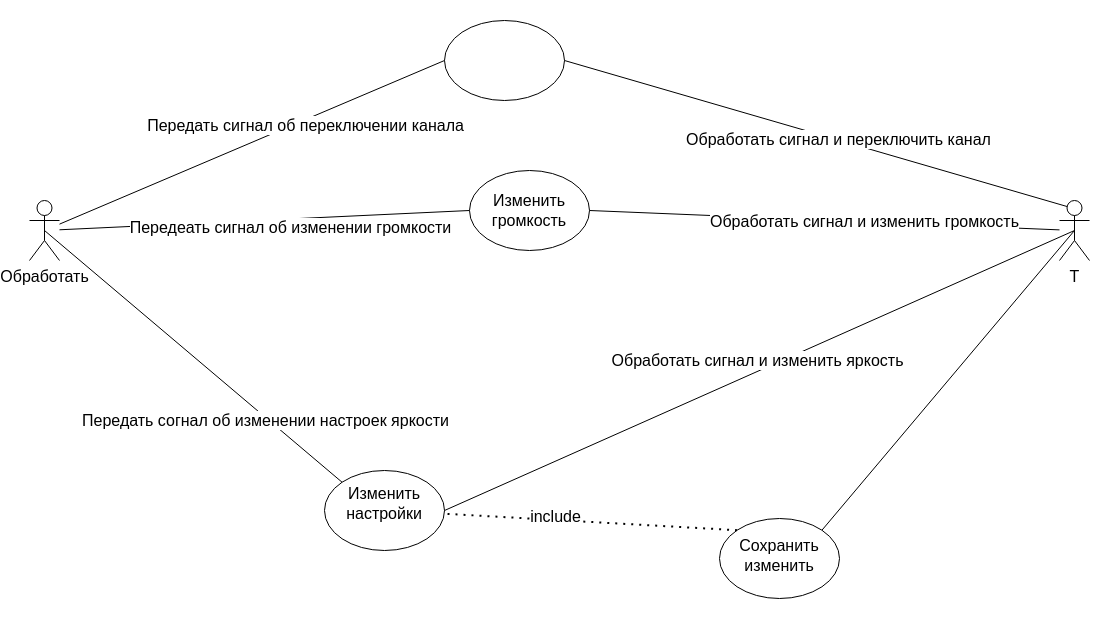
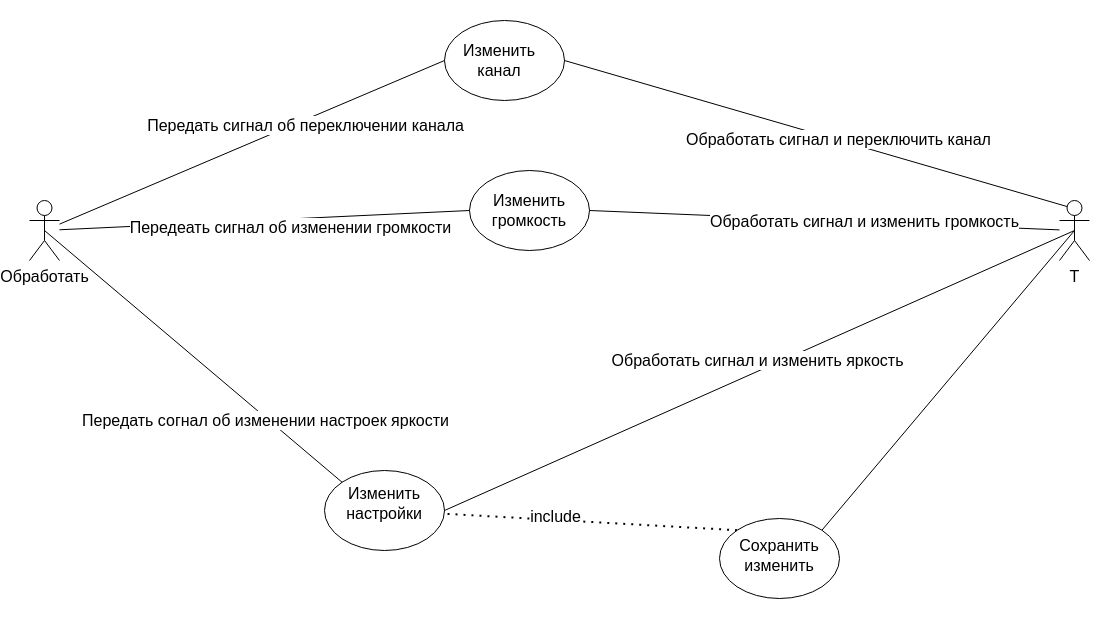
  <mxCell id="0" />
  <mxCell id="1" parent="0" />
  <mxCell id="2" value="Обработать" style="shape=umlActor;verticalLabelPosition=bottom;verticalAlign=top;html=1;outlineConnect=0;fontSize=16;" parent="1" vertex="1"><mxGeometry x="20" y="200" width="30" height="60" as="geometry" /></mxCell>
  <mxCell id="3" value="Т" style="shape=umlActor;verticalLabelPosition=bottom;verticalAlign=top;html=1;outlineConnect=0;fontSize=16;" parent="1" vertex="1"><mxGeometry x="1050" y="200" width="30" height="60" as="geometry" /></mxCell>
  <mxCell id="4" value="" style="ellipse;whiteSpace=wrap;html=1;fontSize=16;" parent="1" vertex="1"><mxGeometry x="435" y="20" width="120" height="80" as="geometry" /></mxCell>
  <mxCell id="5" value="" style="ellipse;whiteSpace=wrap;html=1;fontSize=16;" parent="1" vertex="1"><mxGeometry x="460" y="170" width="120" height="80" as="geometry" /></mxCell>
  <mxCell id="6" value="" style="ellipse;whiteSpace=wrap;html=1;fontSize=16;" parent="1" vertex="1"><mxGeometry x="315" y="470" width="120" height="80" as="geometry" /></mxCell>
+ <mxCell id="7" value="Изменить канал" style="text;html=1;strokeColor=none;fillColor=none;align=center;verticalAlign=middle;whiteSpace=wrap;rounded=0;fontSize=16;" parent="1" vertex="1"><mxGeometry x="460" y="45" width="60" height="30" as="geometry" /></mxCell>
  <mxCell id="8" value="Изменить громкость" style="text;html=1;strokeColor=none;fillColor=none;align=center;verticalAlign=middle;whiteSpace=wrap;rounded=0;fontSize=16;" parent="1" vertex="1"><mxGeometry x="490" y="195" width="60" height="30" as="geometry" /></mxCell>
  <mxCell id="9" value="Изменить настройки" style="text;html=1;strokeColor=none;fillColor=none;align=center;verticalAlign=middle;whiteSpace=wrap;rounded=0;fontSize=16;" parent="1" vertex="1"><mxGeometry x="345" y="488" width="60" height="30" as="geometry" /></mxCell>
  <mxCell id="10" value="" style="endArrow=none;html=1;rounded=0;entryX=0;entryY=0.5;entryDx=0;entryDy=0;fontSize=16;" parent="1" source="2" target="4" edge="1"><mxGeometry width="50" height="50" relative="1" as="geometry"><mxPoint x="240" y="250" as="sourcePoint" /><mxPoint x="290" y="200" as="targetPoint" /></mxGeometry></mxCell>
  <mxCell id="11" value="Передать сигнал об переключении канала" style="edgeLabel;html=1;align=center;verticalAlign=middle;resizable=0;points=[];fontSize=16;" parent="10" vertex="1" connectable="0"><mxGeometry x="0.266" y="-5" relative="1" as="geometry"><mxPoint as="offset" /></mxGeometry></mxCell>
  <mxCell id="12" value="" style="endArrow=none;html=1;rounded=0;entryX=1;entryY=0.5;entryDx=0;entryDy=0;fontSize=16;" parent="1" source="3" target="5" edge="1"><mxGeometry width="50" height="50" relative="1" as="geometry"><mxPoint x="660" y="380" as="sourcePoint" /><mxPoint x="710" y="330" as="targetPoint" /></mxGeometry></mxCell>
  <mxCell id="13" value="Обработать сигнал и изменить громкость" style="edgeLabel;html=1;align=center;verticalAlign=middle;resizable=0;points=[];fontSize=16;" parent="12" vertex="1" connectable="0"><mxGeometry x="-0.167" y="-1" relative="1" as="geometry"><mxPoint as="offset" /></mxGeometry></mxCell>
  <mxCell id="14" value="" style="endArrow=none;html=1;rounded=0;entryX=1;entryY=0.5;entryDx=0;entryDy=0;exitX=0.25;exitY=0.1;exitDx=0;exitDy=0;exitPerimeter=0;fontSize=16;" parent="1" source="3" target="4" edge="1"><mxGeometry width="50" height="50" relative="1" as="geometry"><mxPoint x="830" y="210" as="sourcePoint" /><mxPoint x="710" y="330" as="targetPoint" /></mxGeometry></mxCell>
  <mxCell id="15" value="Обработать сигнал и переключить канал" style="edgeLabel;html=1;align=center;verticalAlign=middle;resizable=0;points=[];fontSize=16;" parent="14" vertex="1" connectable="0"><mxGeometry x="-0.087" y="-1" relative="1" as="geometry"><mxPoint as="offset" /></mxGeometry></mxCell>
  <mxCell id="16" value="" style="endArrow=none;html=1;rounded=0;entryX=1;entryY=0.5;entryDx=0;entryDy=0;exitX=0.5;exitY=0.5;exitDx=0;exitDy=0;exitPerimeter=0;fontSize=16;" parent="1" source="3" target="6" edge="1"><mxGeometry width="50" height="50" relative="1" as="geometry"><mxPoint x="660" y="380" as="sourcePoint" /><mxPoint x="710" y="330" as="targetPoint" /></mxGeometry></mxCell>
  <mxCell id="17" value="Обработать сигнал и изменить яркость" style="edgeLabel;html=1;align=center;verticalAlign=middle;resizable=0;points=[];fontSize=16;" parent="16" vertex="1" connectable="0"><mxGeometry x="0.313" y="4" relative="1" as="geometry"><mxPoint x="95" y="-58" as="offset" /></mxGeometry></mxCell>
  <mxCell id="18" value="" style="endArrow=none;html=1;rounded=0;exitX=0;exitY=0.5;exitDx=0;exitDy=0;fontSize=16;" parent="1" source="5" target="2" edge="1"><mxGeometry width="50" height="50" relative="1" as="geometry"><mxPoint x="120" y="470" as="sourcePoint" /><mxPoint x="170" y="420" as="targetPoint" /></mxGeometry></mxCell>
  <mxCell id="19" value="Передеать сигнал об изменении громкости" style="edgeLabel;html=1;align=center;verticalAlign=middle;resizable=0;points=[];fontSize=16;" parent="18" vertex="1" connectable="0"><mxGeometry x="0.104" relative="1" as="geometry"><mxPoint x="47" y="6" as="offset" /></mxGeometry></mxCell>
  <mxCell id="20" value="" style="endArrow=none;html=1;rounded=0;entryX=0.5;entryY=0.5;entryDx=0;entryDy=0;entryPerimeter=0;exitX=0;exitY=0;exitDx=0;exitDy=0;fontSize=16;" parent="1" source="6" target="2" edge="1"><mxGeometry width="50" height="50" relative="1" as="geometry"><mxPoint x="220" y="450" as="sourcePoint" /><mxPoint x="270" y="400" as="targetPoint" /></mxGeometry></mxCell>
  <mxCell id="21" value="Передать согнал об изменении настроек яркости" style="edgeLabel;html=1;align=center;verticalAlign=middle;resizable=0;points=[];fontSize=16;" parent="20" vertex="1" connectable="0"><mxGeometry x="-0.492" y="2" relative="1" as="geometry"><mxPoint as="offset" /></mxGeometry></mxCell>
  <mxCell id="22" value="" style="endArrow=none;html=1;rounded=0;exitX=1;exitY=0;exitDx=0;exitDy=0;entryX=0.5;entryY=0.5;entryDx=0;entryDy=0;entryPerimeter=0;fontSize=16;" parent="1" source="23" target="3" edge="1"><mxGeometry width="50" height="50" relative="1" as="geometry"><mxPoint x="790" y="490" as="sourcePoint" /><mxPoint x="870" y="290" as="targetPoint" /></mxGeometry></mxCell>
  <mxCell id="23" value="" style="ellipse;whiteSpace=wrap;html=1;fontSize=16;" parent="1" vertex="1"><mxGeometry x="710" y="518" width="120" height="80" as="geometry" /></mxCell>
  <mxCell id="24" value="Сохранить изменить" style="text;html=1;strokeColor=none;fillColor=none;align=center;verticalAlign=middle;whiteSpace=wrap;rounded=0;fontSize=16;" parent="1" vertex="1"><mxGeometry x="740" y="540" width="60" height="30" as="geometry" /></mxCell>
  <mxCell id="25" value="" style="endArrow=none;dashed=1;html=1;dashPattern=1 3;strokeWidth=2;rounded=0;exitX=0;exitY=0;exitDx=0;exitDy=0;fontSize=16;" parent="1" source="23" target="6" edge="1"><mxGeometry width="50" height="50" relative="1" as="geometry"><mxPoint x="660" y="370" as="sourcePoint" /><mxPoint x="710" y="320" as="targetPoint" /></mxGeometry></mxCell>
  <mxCell id="26" value="include" style="edgeLabel;html=1;align=center;verticalAlign=middle;resizable=0;points=[];fontSize=16;" parent="25" vertex="1" connectable="0"><mxGeometry x="0.248" y="-4" relative="1" as="geometry"><mxPoint as="offset" /></mxGeometry></mxCell>
